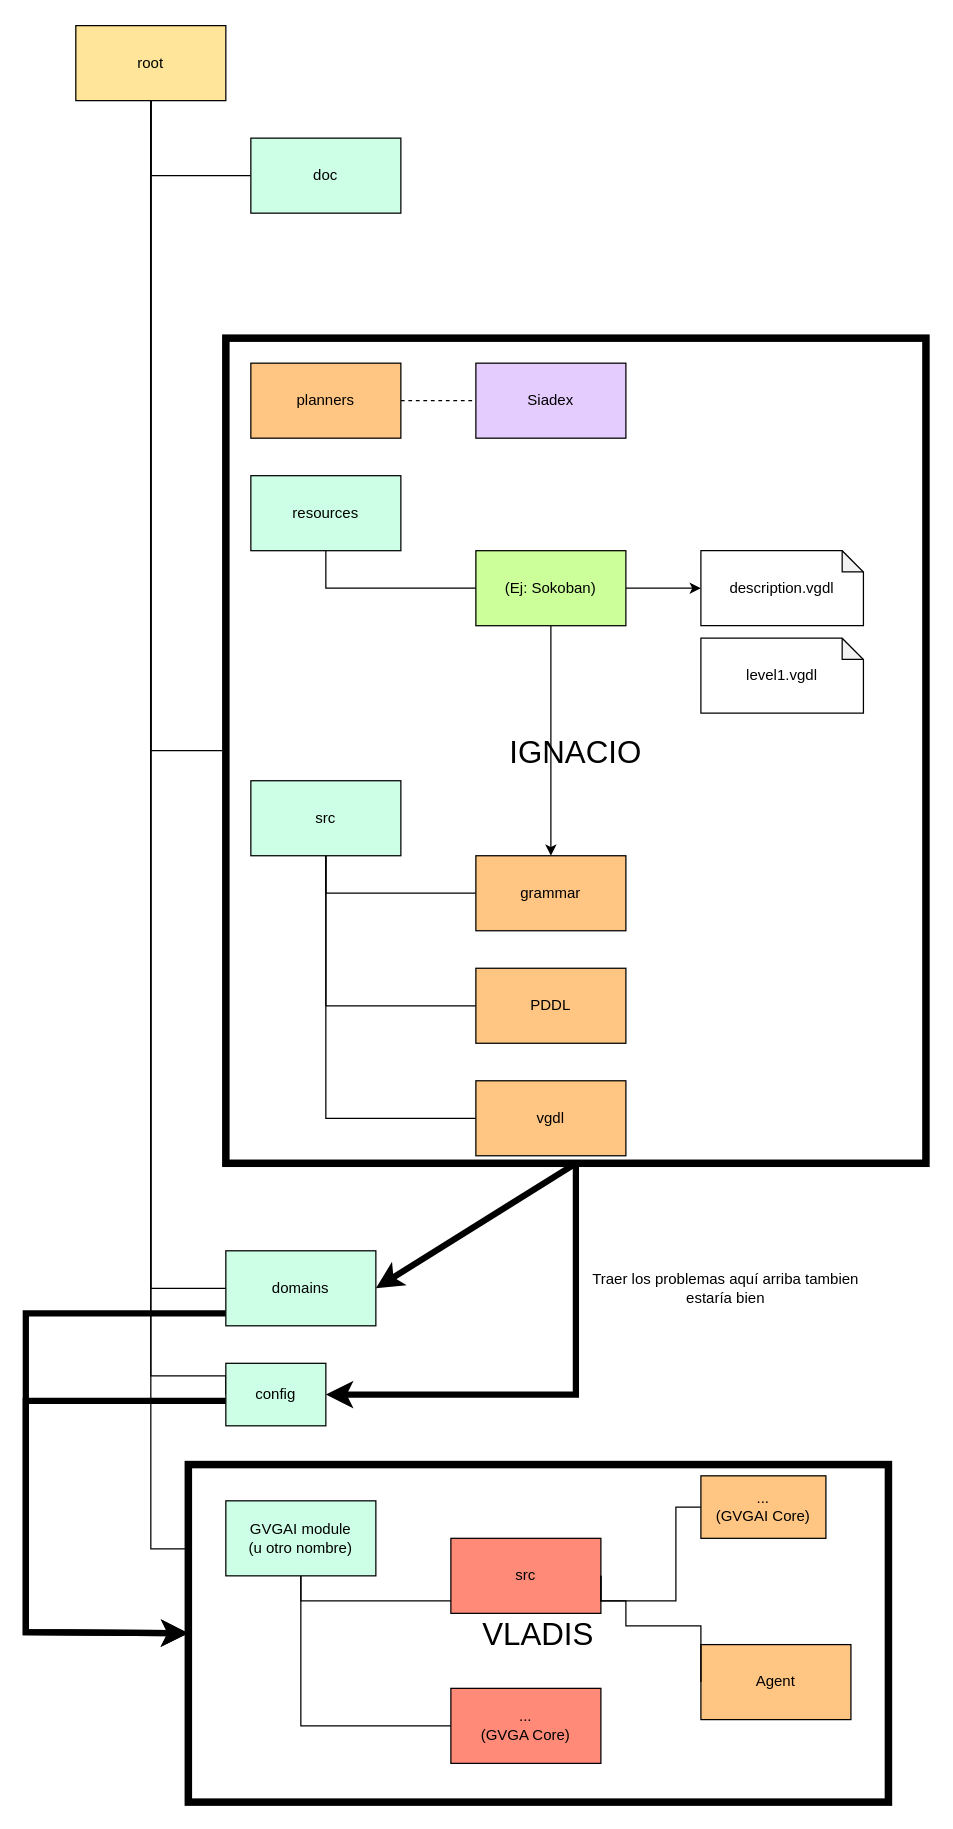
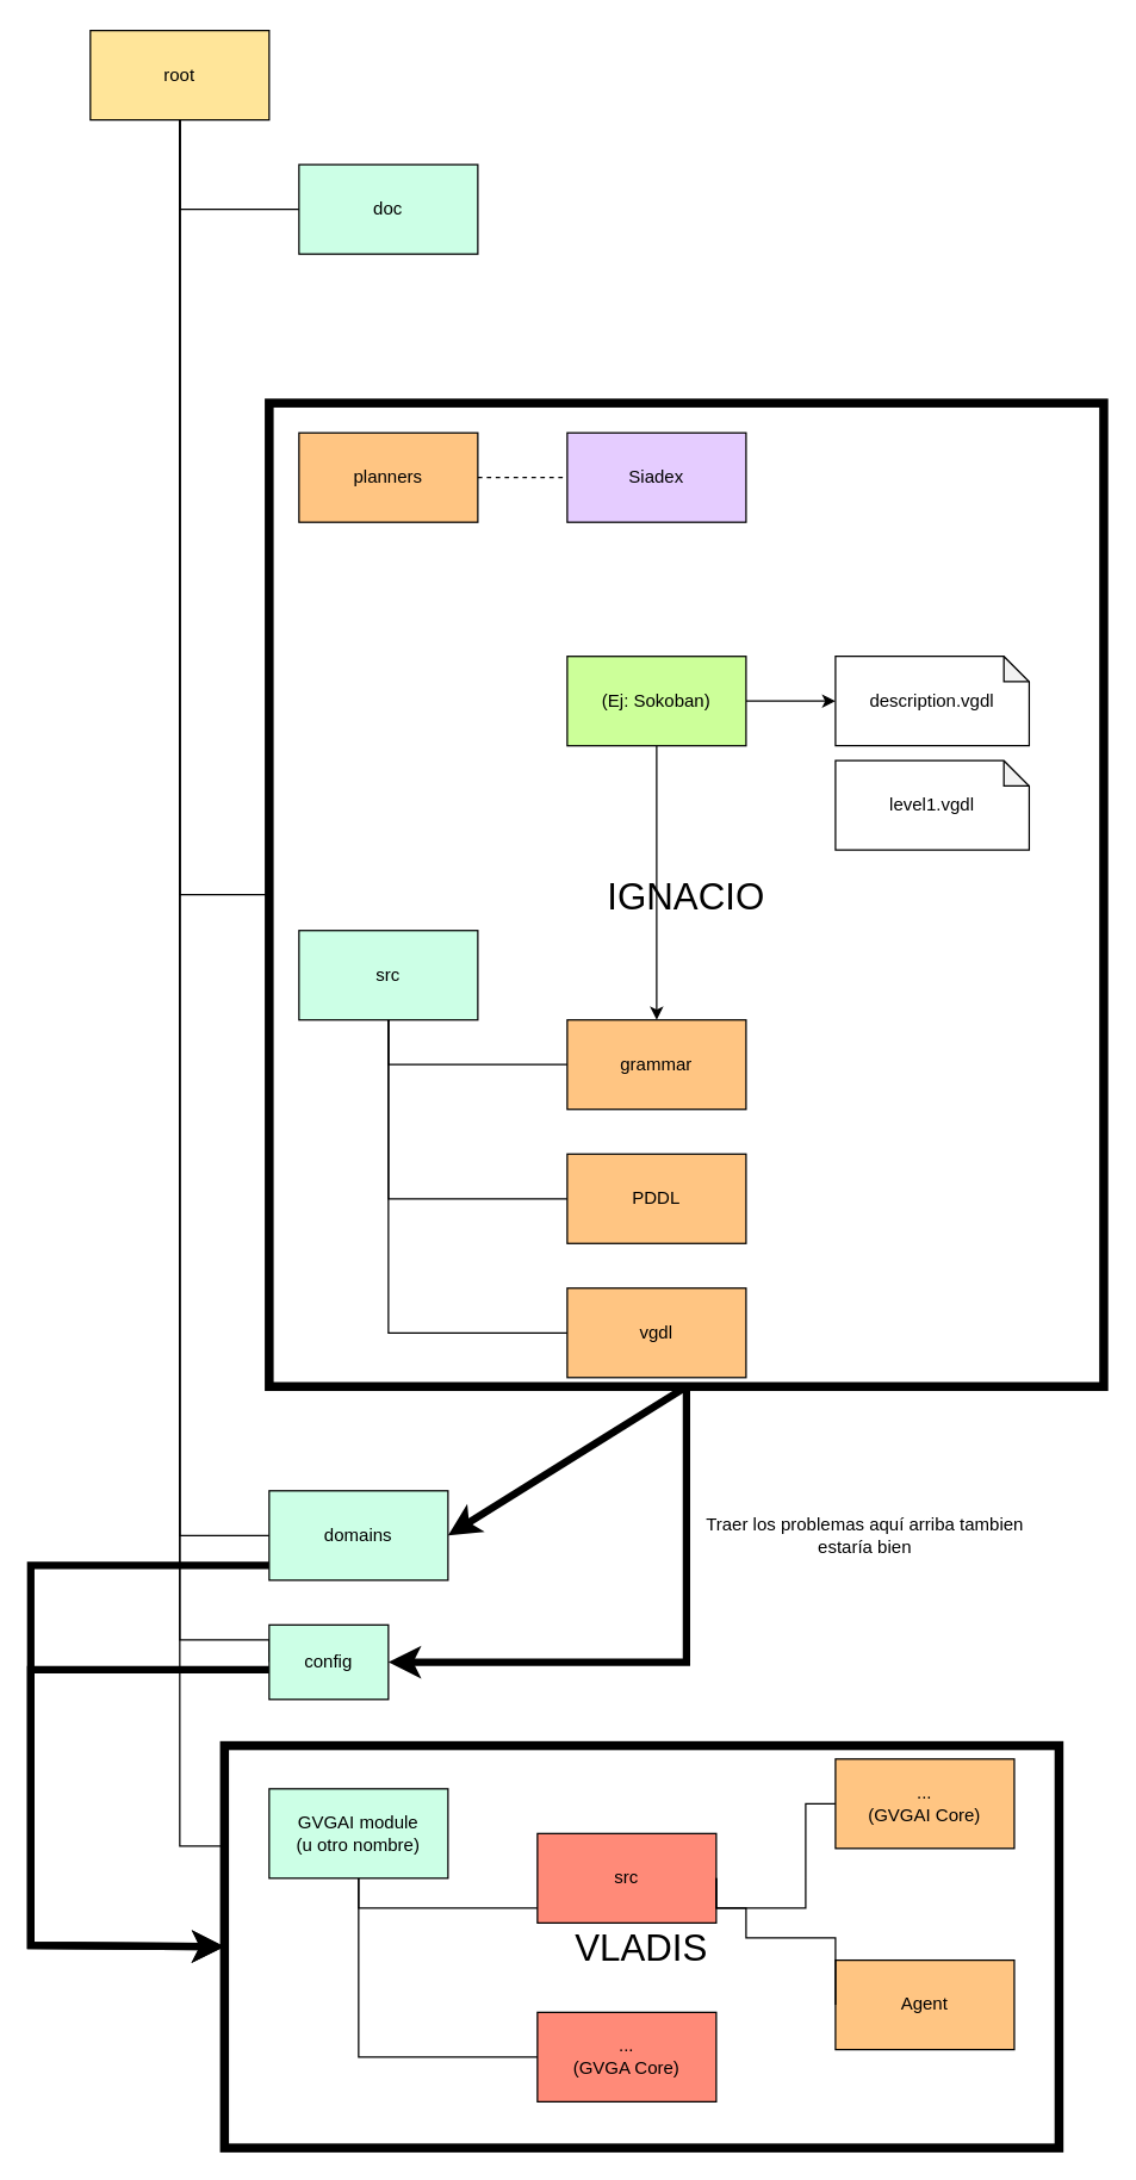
  <mxCell id="0" />
  <mxCell id="1" parent="0" />
  <mxCell id="2" value="&lt;font style=&quot;font-size: 25px&quot;&gt;VLADIS&lt;/font&gt;" style="rounded=0;whiteSpace=wrap;html=1;fillColor=none;strokeWidth=6;" vertex="1" parent="1"><mxGeometry x="150" y="1171" width="560" height="270" as="geometry" /></mxCell>
  <mxCell id="3" style="edgeStyle=orthogonalEdgeStyle;rounded=0;orthogonalLoop=1;jettySize=auto;html=1;entryX=1;entryY=0.5;entryDx=0;entryDy=0;strokeWidth=5;" edge="1" parent="1" source="4" target="37"><mxGeometry relative="1" as="geometry" /></mxCell>
  <mxCell id="4" value="&lt;font style=&quot;font-size: 25px&quot;&gt;IGNACIO&lt;/font&gt;" style="rounded=0;whiteSpace=wrap;html=1;fillColor=none;strokeWidth=6;" vertex="1" parent="1"><mxGeometry x="180" y="270" width="560" height="660" as="geometry" /></mxCell>
  <mxCell id="5" style="edgeStyle=orthogonalEdgeStyle;rounded=0;orthogonalLoop=1;jettySize=auto;html=1;endArrow=none;" parent="1" source="8" target="9" edge="1"><mxGeometry relative="1" as="geometry"><Array as="points"><mxPoint x="120" y="140" /></Array></mxGeometry></mxCell>
  <mxCell id="6" style="edgeStyle=orthogonalEdgeStyle;rounded=0;orthogonalLoop=1;jettySize=auto;html=1;entryX=0;entryY=0.5;entryDx=0;entryDy=0;endArrow=none;" parent="1" source="8" target="11" edge="1"><mxGeometry relative="1" as="geometry"><Array as="points"><mxPoint x="120" y="1030" /></Array></mxGeometry></mxCell>
  <mxCell id="7" style="edgeStyle=orthogonalEdgeStyle;rounded=0;orthogonalLoop=1;jettySize=auto;html=1;entryX=0;entryY=0.5;entryDx=0;entryDy=0;endArrow=none;" parent="1" source="8" target="4" edge="1"><mxGeometry relative="1" as="geometry"><Array as="points"><mxPoint x="120" y="600" /></Array></mxGeometry></mxCell>
  <mxCell id="8" value="root" style="rounded=0;whiteSpace=wrap;html=1;fillColor=#FFE599;" parent="1" vertex="1"><mxGeometry x="60" y="20" width="120" height="60" as="geometry" /></mxCell>
  <mxCell id="9" value="doc" style="rounded=0;whiteSpace=wrap;html=1;fillColor=#CCFFE6;" parent="1" vertex="1"><mxGeometry x="200" y="110" width="120" height="60" as="geometry" /></mxCell>
  <mxCell id="10" style="edgeStyle=orthogonalEdgeStyle;rounded=0;orthogonalLoop=1;jettySize=auto;html=1;entryX=0;entryY=0.5;entryDx=0;entryDy=0;strokeWidth=5;" edge="1" parent="1" source="11" target="2"><mxGeometry relative="1" as="geometry"><Array as="points"><mxPoint x="20" y="1050" /><mxPoint x="20" y="1305" /></Array></mxGeometry></mxCell>
  <mxCell id="11" value="domains" style="rounded=0;whiteSpace=wrap;html=1;fillColor=#CCFFE6;" parent="1" vertex="1"><mxGeometry x="180" y="1000" width="120" height="60" as="geometry" /></mxCell>
  <mxCell id="12" style="edgeStyle=orthogonalEdgeStyle;rounded=0;orthogonalLoop=1;jettySize=auto;html=1;entryX=0;entryY=0.5;entryDx=0;entryDy=0;endArrow=none;fillColor=#CCFFE6;dashed=1;" parent="1" source="13" target="20" edge="1"><mxGeometry relative="1" as="geometry" /></mxCell>
  <mxCell id="13" value="planners" style="rounded=0;whiteSpace=wrap;html=1;fillColor=#ffc582;" parent="1" vertex="1"><mxGeometry x="200" y="290" width="120" height="60" as="geometry" /></mxCell>
- <mxCell id="14" style="edgeStyle=orthogonalEdgeStyle;rounded=0;orthogonalLoop=1;jettySize=auto;html=1;endArrow=none;fillColor=#CCFFE6;" parent="1" source="15" target="23" edge="1"><mxGeometry relative="1" as="geometry"><Array as="points"><mxPoint x="260" y="470" /></Array></mxGeometry></mxCell>
- <mxCell id="15" value="resources" style="rounded=0;whiteSpace=wrap;html=1;fillColor=#CCFFE6;" parent="1" vertex="1"><mxGeometry x="200" y="380" width="120" height="60" as="geometry" /></mxCell>
  <mxCell id="16" style="edgeStyle=orthogonalEdgeStyle;rounded=0;orthogonalLoop=1;jettySize=auto;html=1;entryX=0;entryY=0.5;entryDx=0;entryDy=0;endArrow=none;" parent="1" source="19" target="24" edge="1"><mxGeometry relative="1" as="geometry"><Array as="points"><mxPoint x="260" y="714" /></Array></mxGeometry></mxCell>
  <mxCell id="17" style="edgeStyle=orthogonalEdgeStyle;rounded=0;orthogonalLoop=1;jettySize=auto;html=1;entryX=0;entryY=0.5;entryDx=0;entryDy=0;endArrow=none;" parent="1" source="19" target="25" edge="1"><mxGeometry relative="1" as="geometry"><Array as="points"><mxPoint x="260" y="804" /></Array></mxGeometry></mxCell>
  <mxCell id="18" style="edgeStyle=orthogonalEdgeStyle;rounded=0;orthogonalLoop=1;jettySize=auto;html=1;entryX=0;entryY=0.5;entryDx=0;entryDy=0;endArrow=none;" parent="1" source="19" target="26" edge="1"><mxGeometry relative="1" as="geometry"><Array as="points"><mxPoint x="260" y="894" /></Array></mxGeometry></mxCell>
  <mxCell id="19" value="src" style="rounded=0;whiteSpace=wrap;html=1;fillColor=#CCFFE6;" parent="1" vertex="1"><mxGeometry x="200" y="624" width="120" height="60" as="geometry" /></mxCell>
  <mxCell id="20" value="Siadex" style="rounded=0;whiteSpace=wrap;html=1;fillColor=#E5CCFF;" parent="1" vertex="1"><mxGeometry x="380" y="290" width="120" height="60" as="geometry" /></mxCell>
  <mxCell id="21" style="edgeStyle=orthogonalEdgeStyle;rounded=0;orthogonalLoop=1;jettySize=auto;html=1;entryX=0;entryY=0.5;entryDx=0;entryDy=0;entryPerimeter=0;" edge="1" parent="1" source="23" target="33"><mxGeometry relative="1" as="geometry" /></mxCell>
  <mxCell id="22" style="edgeStyle=orthogonalEdgeStyle;rounded=0;orthogonalLoop=1;jettySize=auto;html=1;" edge="1" parent="1" source="23" target="24"><mxGeometry relative="1" as="geometry" /></mxCell>
  <mxCell id="23" value="(Ej: Sokoban)" style="rounded=0;whiteSpace=wrap;html=1;fillColor=#CCFF99;" parent="1" vertex="1"><mxGeometry x="380" y="440" width="120" height="60" as="geometry" /></mxCell>
  <mxCell id="24" value="grammar" style="rounded=0;whiteSpace=wrap;html=1;fillColor=#FFC582;" parent="1" vertex="1"><mxGeometry x="380" y="684" width="120" height="60" as="geometry" /></mxCell>
  <mxCell id="25" value="PDDL" style="rounded=0;whiteSpace=wrap;html=1;fillColor=#FFC582;" parent="1" vertex="1"><mxGeometry x="380" y="774" width="120" height="60" as="geometry" /></mxCell>
  <mxCell id="26" value="vgdl" style="rounded=0;whiteSpace=wrap;html=1;fillColor=#FFC582;" parent="1" vertex="1"><mxGeometry x="380" y="864" width="120" height="60" as="geometry" /></mxCell>
  <mxCell id="27" style="edgeStyle=orthogonalEdgeStyle;rounded=0;orthogonalLoop=1;jettySize=auto;html=1;endArrow=none;fillColor=#CCFFE6;" parent="1" source="29" target="30" edge="1"><mxGeometry relative="1" as="geometry"><Array as="points"><mxPoint x="240" y="1280" /></Array></mxGeometry></mxCell>
  <mxCell id="28" style="edgeStyle=orthogonalEdgeStyle;rounded=0;orthogonalLoop=1;jettySize=auto;html=1;entryX=0;entryY=0.5;entryDx=0;entryDy=0;endArrow=none;fillColor=#CCFFE6;" parent="1" source="29" target="31" edge="1"><mxGeometry relative="1" as="geometry"><Array as="points"><mxPoint x="240" y="1380" /></Array></mxGeometry></mxCell>
  <mxCell id="29" value="GVGAI module&lt;br&gt;(u otro nombre)" style="rounded=0;whiteSpace=wrap;html=1;fillColor=#CCFFE6;" parent="1" vertex="1"><mxGeometry x="180" y="1200" width="120" height="60" as="geometry" /></mxCell>
  <mxCell id="30" value="src" style="rounded=0;whiteSpace=wrap;html=1;fillColor=#FF8A78;" parent="1" vertex="1"><mxGeometry x="360" y="1230" width="120" height="60" as="geometry" /></mxCell>
  <mxCell id="31" value="...&lt;br&gt;(GVGA Core)" style="rounded=0;whiteSpace=wrap;html=1;fillColor=#FF8A78;" parent="1" vertex="1"><mxGeometry x="360" y="1350" width="120" height="60" as="geometry" /></mxCell>
  <mxCell id="32" style="edgeStyle=orthogonalEdgeStyle;rounded=0;orthogonalLoop=1;jettySize=auto;html=1;entryX=0;entryY=0.5;entryDx=0;entryDy=0;endArrow=none;exitX=0.5;exitY=1;exitDx=0;exitDy=0;" parent="1" source="8" target="37" edge="1"><mxGeometry relative="1" as="geometry"><Array as="points"><mxPoint x="120" y="1100" /><mxPoint x="180" y="1100" /></Array><mxPoint x="130" y="90" as="sourcePoint" /><mxPoint x="210" y="664" as="targetPoint" /></mxGeometry></mxCell>
  <mxCell id="33" value="description.vgdl" style="shape=note;whiteSpace=wrap;html=1;backgroundOutline=1;darkOpacity=0.05;size=17;" vertex="1" parent="1"><mxGeometry x="560" y="440" width="130" height="60" as="geometry" /></mxCell>
  <mxCell id="34" value="level1.vgdl" style="shape=note;whiteSpace=wrap;html=1;backgroundOutline=1;darkOpacity=0.05;size=17;" vertex="1" parent="1"><mxGeometry x="560" y="510" width="130" height="60" as="geometry" /></mxCell>
  <mxCell id="35" value="" style="endArrow=classic;html=1;exitX=0.5;exitY=1;exitDx=0;exitDy=0;entryX=1;entryY=0.5;entryDx=0;entryDy=0;strokeWidth=5;" edge="1" parent="1" source="4" target="11"><mxGeometry width="50" height="50" relative="1" as="geometry"><mxPoint x="550" y="880" as="sourcePoint" /><mxPoint x="600" y="830" as="targetPoint" /></mxGeometry></mxCell>
  <mxCell id="36" style="edgeStyle=orthogonalEdgeStyle;rounded=0;orthogonalLoop=1;jettySize=auto;html=1;entryX=0;entryY=0.5;entryDx=0;entryDy=0;strokeWidth=5;" edge="1" parent="1" source="37" target="2"><mxGeometry relative="1" as="geometry"><Array as="points"><mxPoint x="20" y="1120" /><mxPoint x="20" y="1305" /></Array></mxGeometry></mxCell>
  <mxCell id="37" value="config" style="rounded=0;whiteSpace=wrap;html=1;fillColor=#CCFFE6;" vertex="1" parent="1"><mxGeometry x="180" y="1090" width="80" height="50" as="geometry" /></mxCell>
- <mxCell id="38" value="...&lt;br&gt;(GVGAI Core)" style="rounded=0;whiteSpace=wrap;html=1;fillColor=#FFC582;" vertex="1" parent="1"><mxGeometry x="560" y="1180" width="100" height="50" as="geometry" /></mxCell>
+ <mxCell id="38" value="...&lt;br&gt;(GVGAI Core)" style="rounded=0;whiteSpace=wrap;html=1;fillColor=#FFC582;" vertex="1" parent="1"><mxGeometry x="560" y="1180" width="120" height="60" as="geometry" /></mxCell>
  <mxCell id="39" value="Agent" style="rounded=0;whiteSpace=wrap;html=1;fillColor=#FFC582;" vertex="1" parent="1"><mxGeometry x="560" y="1315" width="120" height="60" as="geometry" /></mxCell>
  <mxCell id="40" style="edgeStyle=orthogonalEdgeStyle;rounded=0;orthogonalLoop=1;jettySize=auto;html=1;endArrow=none;fillColor=#CCFFE6;entryX=0;entryY=0.5;entryDx=0;entryDy=0;exitX=1;exitY=0.5;exitDx=0;exitDy=0;" edge="1" parent="1" source="30" target="38"><mxGeometry relative="1" as="geometry"><Array as="points"><mxPoint x="540" y="1280" /></Array><mxPoint x="250" y="1270" as="sourcePoint" /><mxPoint x="370" y="1290" as="targetPoint" /></mxGeometry></mxCell>
  <mxCell id="41" style="edgeStyle=orthogonalEdgeStyle;rounded=0;orthogonalLoop=1;jettySize=auto;html=1;endArrow=none;fillColor=#CCFFE6;entryX=0;entryY=0.5;entryDx=0;entryDy=0;exitX=1;exitY=0.5;exitDx=0;exitDy=0;" edge="1" parent="1" source="30" target="39"><mxGeometry relative="1" as="geometry"><Array as="points"><mxPoint x="500" y="1280" /><mxPoint x="500" y="1300" /></Array><mxPoint x="260" y="1280" as="sourcePoint" /><mxPoint x="380" y="1300" as="targetPoint" /></mxGeometry></mxCell>
  <mxCell id="42" value="Traer los problemas aquí arriba tambien estaría bien" style="text;html=1;strokeColor=none;fillColor=none;align=center;verticalAlign=middle;whiteSpace=wrap;rounded=0;" vertex="1" parent="1"><mxGeometry x="470" y="1020" width="220" height="20" as="geometry" /></mxCell>
  <mxCell id="43" style="edgeStyle=orthogonalEdgeStyle;rounded=0;orthogonalLoop=1;jettySize=auto;html=1;entryX=0;entryY=0.25;entryDx=0;entryDy=0;endArrow=none;exitX=0.5;exitY=1;exitDx=0;exitDy=0;" edge="1" parent="1" source="8" target="2"><mxGeometry relative="1" as="geometry"><Array as="points"><mxPoint x="120" y="1239" /></Array><mxPoint x="130" y="90" as="sourcePoint" /><mxPoint x="190" y="1130" as="targetPoint" /></mxGeometry></mxCell>
